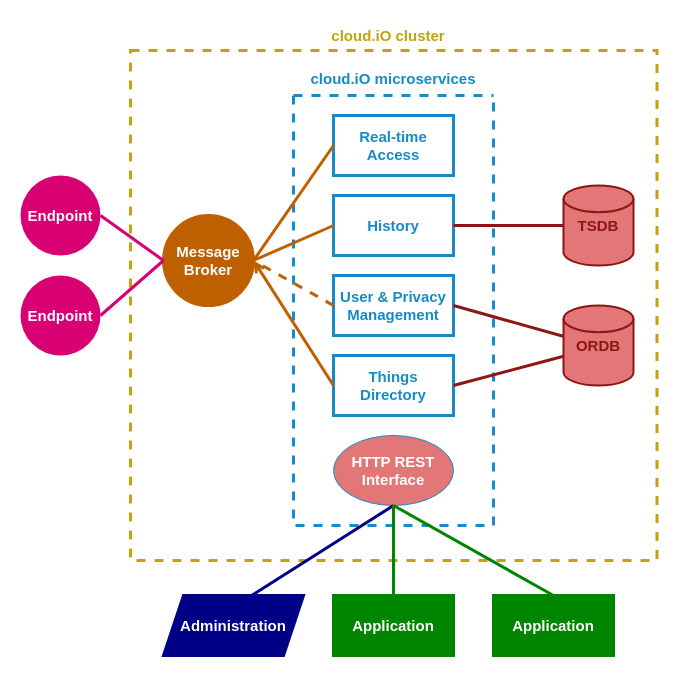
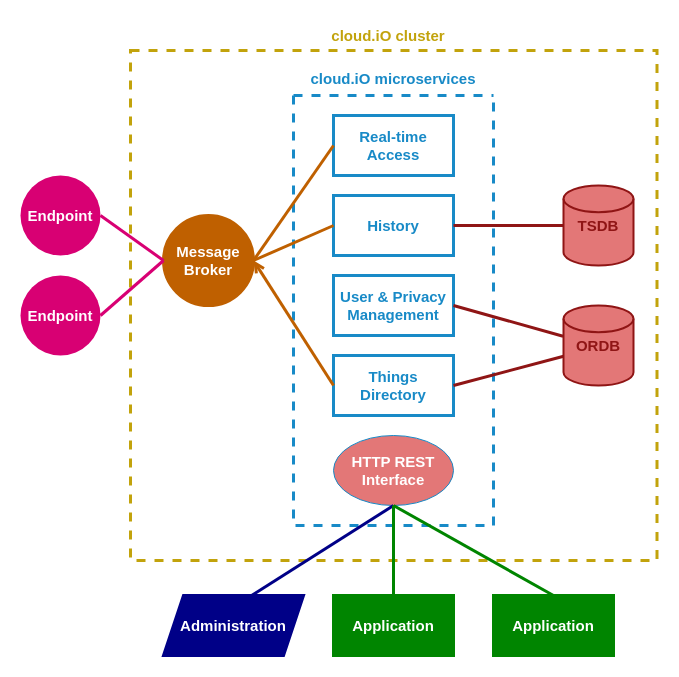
  <mxCell id="0" />
  <mxCell id="1" parent="0" />
  <mxCell id="2" value="" style="rounded=0;whiteSpace=wrap;html=1;fontSize=15;fontColor=#188AC7;strokeColor=#C2A30C;strokeWidth=3;fillColor=none;dashed=1;" parent="1" vertex="1"><mxGeometry x="130" y="50" width="526.5" height="510" as="geometry" /></mxCell>
  <mxCell id="3" value="cloud.iO microservices&#10;&#10;" style="swimlane;startSize=0;dashed=1;strokeColor=#188AC7;strokeWidth=3;fontSize=15;fontColor=#188AC7;" parent="1" vertex="1"><mxGeometry x="293" y="95" width="200" height="430" as="geometry" /></mxCell>
  <mxCell id="4" value="Real-time Access" style="rounded=0;whiteSpace=wrap;html=1;fillColor=none;fontColor=#188AC7;strokeColor=#188AC7;strokeWidth=3;fontSize=15;fontStyle=1" parent="3" vertex="1"><mxGeometry x="40" y="20" width="120" height="60" as="geometry" /></mxCell>
  <mxCell id="5" value="History" style="rounded=0;whiteSpace=wrap;html=1;fillColor=none;fontColor=#188AC7;strokeColor=#188AC7;strokeWidth=3;fontSize=15;fontStyle=1" parent="3" vertex="1"><mxGeometry x="40" y="100" width="120" height="60" as="geometry" /></mxCell>
  <mxCell id="6" value="User &amp;amp; Privacy Management" style="rounded=0;whiteSpace=wrap;html=1;fillColor=none;fontColor=#188AC7;strokeColor=#188AC7;strokeWidth=3;fontSize=15;fontStyle=1" parent="3" vertex="1"><mxGeometry x="40" y="180" width="120" height="60" as="geometry" /></mxCell>
  <mxCell id="7" value="Things Directory" style="rounded=0;whiteSpace=wrap;html=1;fillColor=none;fontColor=#188AC7;strokeColor=#188AC7;strokeWidth=3;fontSize=15;fontStyle=1" parent="3" vertex="1"><mxGeometry x="40" y="260" width="120" height="60" as="geometry" /></mxCell>
  <mxCell id="8" value="HTTP REST&lt;br style=&quot;font-size: 15px;&quot;&gt;Interface" style="ellipse;whiteSpace=wrap;html=1;fillColor=#e37777;strokeColor=#188AC7;fontSize=15;fontStyle=1;fontColor=#FFFFFF;" parent="3" vertex="1"><mxGeometry x="40" y="340" width="120" height="70" as="geometry" /></mxCell>
  <mxCell id="9" value="TSDB" style="strokeWidth=2;html=1;shape=mxgraph.flowchart.database;whiteSpace=wrap;fontSize=15;fontStyle=1;fillColor=#E37777;strokeColor=#8F1515;fontColor=#8F1515;" parent="1" vertex="1"><mxGeometry x="563" y="185" width="70" height="80" as="geometry" /></mxCell>
  <mxCell id="10" style="edgeStyle=orthogonalEdgeStyle;rounded=0;orthogonalLoop=1;jettySize=auto;html=1;exitX=0.5;exitY=1;exitDx=0;exitDy=0;" parent="1" source="3" target="3" edge="1"><mxGeometry relative="1" as="geometry" /></mxCell>
  <mxCell id="11" value="ORDB" style="strokeWidth=2;html=1;shape=mxgraph.flowchart.database;whiteSpace=wrap;fontSize=15;fontStyle=1;fillColor=#E37777;strokeColor=#8F1515;fontColor=#8F1515;" parent="1" vertex="1"><mxGeometry x="563" y="305" width="70" height="80" as="geometry" /></mxCell>
  <mxCell id="12" value="" style="endArrow=none;html=1;rounded=0;fontSize=15;fontColor=#8F1515;entryX=1;entryY=0.5;entryDx=0;entryDy=0;exitX=0;exitY=0.5;exitDx=0;exitDy=0;exitPerimeter=0;strokeColor=#8F1515;strokeWidth=3;" parent="1" source="9" target="5" edge="1"><mxGeometry width="50" height="50" relative="1" as="geometry"><mxPoint x="323" y="355" as="sourcePoint" /><mxPoint x="373" y="305" as="targetPoint" /></mxGeometry></mxCell>
  <mxCell id="13" value="" style="endArrow=none;html=1;rounded=0;fontSize=15;fontColor=#8F1515;entryX=1;entryY=0.5;entryDx=0;entryDy=0;exitX=-0.006;exitY=0.384;exitDx=0;exitDy=0;exitPerimeter=0;strokeColor=#8F1515;strokeWidth=3;" parent="1" source="11" edge="1"><mxGeometry width="50" height="50" relative="1" as="geometry"><mxPoint x="563" y="305" as="sourcePoint" /><mxPoint x="453" y="305" as="targetPoint" /><Array as="points" /></mxGeometry></mxCell>
  <mxCell id="14" value="" style="endArrow=none;html=1;rounded=0;fontSize=15;fontColor=#8F1515;entryX=1;entryY=0.5;entryDx=0;entryDy=0;strokeColor=#8F1515;strokeWidth=3;exitX=0.002;exitY=0.634;exitDx=0;exitDy=0;exitPerimeter=0;" parent="1" source="11" target="7" edge="1"><mxGeometry width="50" height="50" relative="1" as="geometry"><mxPoint x="543" y="365" as="sourcePoint" /><mxPoint x="473" y="245" as="targetPoint" /></mxGeometry></mxCell>
  <mxCell id="15" value="Message Broker" style="ellipse;whiteSpace=wrap;html=1;aspect=fixed;fontSize=15;fontColor=#FFFFFF;strokeColor=#BF6000;strokeWidth=3;fillColor=#BF6000;fontStyle=1" parent="1" vertex="1"><mxGeometry x="163" y="215" width="90" height="90" as="geometry" /></mxCell>
  <mxCell id="16" value="" style="endArrow=none;html=1;rounded=0;fontSize=15;fontColor=#BF6000;entryX=1;entryY=0.5;entryDx=0;entryDy=0;exitX=0;exitY=0.5;exitDx=0;exitDy=0;strokeColor=#BF6000;strokeWidth=3;" parent="1" source="4" target="15" edge="1"><mxGeometry width="50" height="50" relative="1" as="geometry"><mxPoint x="573" y="235" as="sourcePoint" /><mxPoint x="463" y="235" as="targetPoint" /></mxGeometry></mxCell>
  <mxCell id="17" value="" style="endArrow=none;html=1;rounded=0;fontSize=15;fontColor=#BF6000;entryX=1;entryY=0.5;entryDx=0;entryDy=0;exitX=0;exitY=0.5;exitDx=0;exitDy=0;strokeColor=#BF6000;strokeWidth=3;" parent="1" source="5" target="15" edge="1"><mxGeometry width="50" height="50" relative="1" as="geometry"><mxPoint x="343" y="155" as="sourcePoint" /><mxPoint x="263" y="300" as="targetPoint" /></mxGeometry></mxCell>
- <mxCell id="18" value="" style="endArrow=none;html=1;rounded=0;fontSize=15;fontColor=#BF6000;entryX=1;entryY=0.5;entryDx=0;entryDy=0;exitX=0;exitY=0.5;exitDx=0;exitDy=0;strokeColor=#BF6000;strokeWidth=3;dashed=1;" parent="1" source="6" target="15" edge="1"><mxGeometry width="50" height="50" relative="1" as="geometry"><mxPoint x="353" y="165" as="sourcePoint" /><mxPoint x="273" y="310" as="targetPoint" /></mxGeometry></mxCell>
  <mxCell id="19" value="" style="endArrow=open;html=1;rounded=0;fontSize=15;fontColor=#BF6000;entryX=1;entryY=0.5;entryDx=0;entryDy=0;exitX=0;exitY=0.5;exitDx=0;exitDy=0;strokeColor=#BF6000;strokeWidth=3;" parent="1" source="7" target="15" edge="1"><mxGeometry width="50" height="50" relative="1" as="geometry"><mxPoint x="363" y="175" as="sourcePoint" /><mxPoint x="283" y="320" as="targetPoint" /></mxGeometry></mxCell>
  <mxCell id="20" value="Endpoint" style="ellipse;whiteSpace=wrap;html=1;aspect=fixed;fontSize=15;fontColor=#ffffff;strokeColor=none;strokeWidth=3;fillColor=#d80073;fontStyle=1" parent="1" vertex="1"><mxGeometry x="20" y="175" width="80" height="80" as="geometry" /></mxCell>
  <mxCell id="21" value="Endpoint" style="ellipse;whiteSpace=wrap;html=1;aspect=fixed;fontSize=15;fontColor=#ffffff;strokeColor=none;strokeWidth=3;fillColor=#D80073;fontStyle=1" parent="1" vertex="1"><mxGeometry x="20" y="275" width="80" height="80" as="geometry" /></mxCell>
  <mxCell id="22" value="" style="endArrow=none;html=1;rounded=0;fontSize=15;fontColor=#FF0080;entryX=1;entryY=0.5;entryDx=0;entryDy=0;exitX=0;exitY=0.5;exitDx=0;exitDy=0;strokeColor=#D80073;strokeWidth=3;fillColor=#d80073;" parent="1" source="15" target="21" edge="1"><mxGeometry width="50" height="50" relative="1" as="geometry"><mxPoint x="343" y="395" as="sourcePoint" /><mxPoint x="263" y="270" as="targetPoint" /></mxGeometry></mxCell>
  <mxCell id="23" value="" style="endArrow=none;html=1;rounded=0;fontSize=15;fontColor=#FF0080;entryX=1;entryY=0.5;entryDx=0;entryDy=0;exitX=0;exitY=0.5;exitDx=0;exitDy=0;strokeColor=#D80073;strokeWidth=3;fillColor=#d80073;" parent="1" source="15" target="20" edge="1"><mxGeometry width="50" height="50" relative="1" as="geometry"><mxPoint x="173" y="270" as="sourcePoint" /><mxPoint x="131.284" y="326.716" as="targetPoint" /></mxGeometry></mxCell>
  <mxCell id="24" value="Administration" style="shape=parallelogram;perimeter=parallelogramPerimeter;whiteSpace=wrap;html=1;fixedSize=1;fontSize=15;fontColor=#ffffff;strokeColor=#000087;strokeWidth=3;fillColor=#000087;fontStyle=1" parent="1" vertex="1"><mxGeometry x="163" y="595" width="140" height="60" as="geometry" /></mxCell>
  <mxCell id="25" value="Application" style="rounded=0;whiteSpace=wrap;html=1;fontSize=15;fontColor=#FFFFFF;strokeColor=#008500;strokeWidth=3;fillColor=#008500;fontStyle=1" parent="1" vertex="1"><mxGeometry x="333" y="595" width="120" height="60" as="geometry" /></mxCell>
  <mxCell id="26" value="Application" style="rounded=0;whiteSpace=wrap;html=1;fontSize=15;fontColor=#FFFFFF;strokeColor=#008500;strokeWidth=3;fillColor=#008500;fontStyle=1" parent="1" vertex="1"><mxGeometry x="493" y="595" width="120" height="60" as="geometry" /></mxCell>
  <mxCell id="27" value="" style="endArrow=none;html=1;rounded=0;fontSize=15;fontColor=#8F1515;entryX=0.629;entryY=0;entryDx=0;entryDy=0;strokeColor=#000087;strokeWidth=3;fillColor=#6a00ff;startArrow=none;entryPerimeter=0;exitX=0.5;exitY=1;exitDx=0;exitDy=0;" parent="1" source="8" target="24" edge="1"><mxGeometry width="50" height="50" relative="1" as="geometry"><mxPoint x="390" y="725" as="sourcePoint" /><mxPoint x="223" y="475" as="targetPoint" /></mxGeometry></mxCell>
  <mxCell id="28" value="" style="endArrow=none;html=1;rounded=0;fontSize=15;fontColor=#8F1515;entryX=0.5;entryY=1;entryDx=0;entryDy=0;exitX=0.5;exitY=0;exitDx=0;exitDy=0;strokeColor=#008500;strokeWidth=3;" parent="1" source="25" target="8" edge="1"><mxGeometry width="50" height="50" relative="1" as="geometry"><mxPoint x="583" y="245" as="sourcePoint" /><mxPoint x="473" y="245" as="targetPoint" /></mxGeometry></mxCell>
  <mxCell id="29" value="" style="endArrow=none;html=1;rounded=0;fontSize=15;fontColor=#8F1515;entryX=0.5;entryY=1;entryDx=0;entryDy=0;exitX=0.5;exitY=0;exitDx=0;exitDy=0;strokeColor=#008500;strokeWidth=3;" parent="1" source="26" target="8" edge="1"><mxGeometry width="50" height="50" relative="1" as="geometry"><mxPoint x="323" y="605" as="sourcePoint" /><mxPoint x="403" y="515" as="targetPoint" /></mxGeometry></mxCell>
  <mxCell id="30" value="cloud.iO cluster" style="text;html=1;strokeColor=none;fillColor=none;align=center;verticalAlign=middle;whiteSpace=wrap;rounded=0;dashed=1;fontSize=15;fontColor=#C2A30C;fontStyle=1" parent="1" vertex="1"><mxGeometry x="293" y="20" width="190" height="30" as="geometry" /></mxCell>
